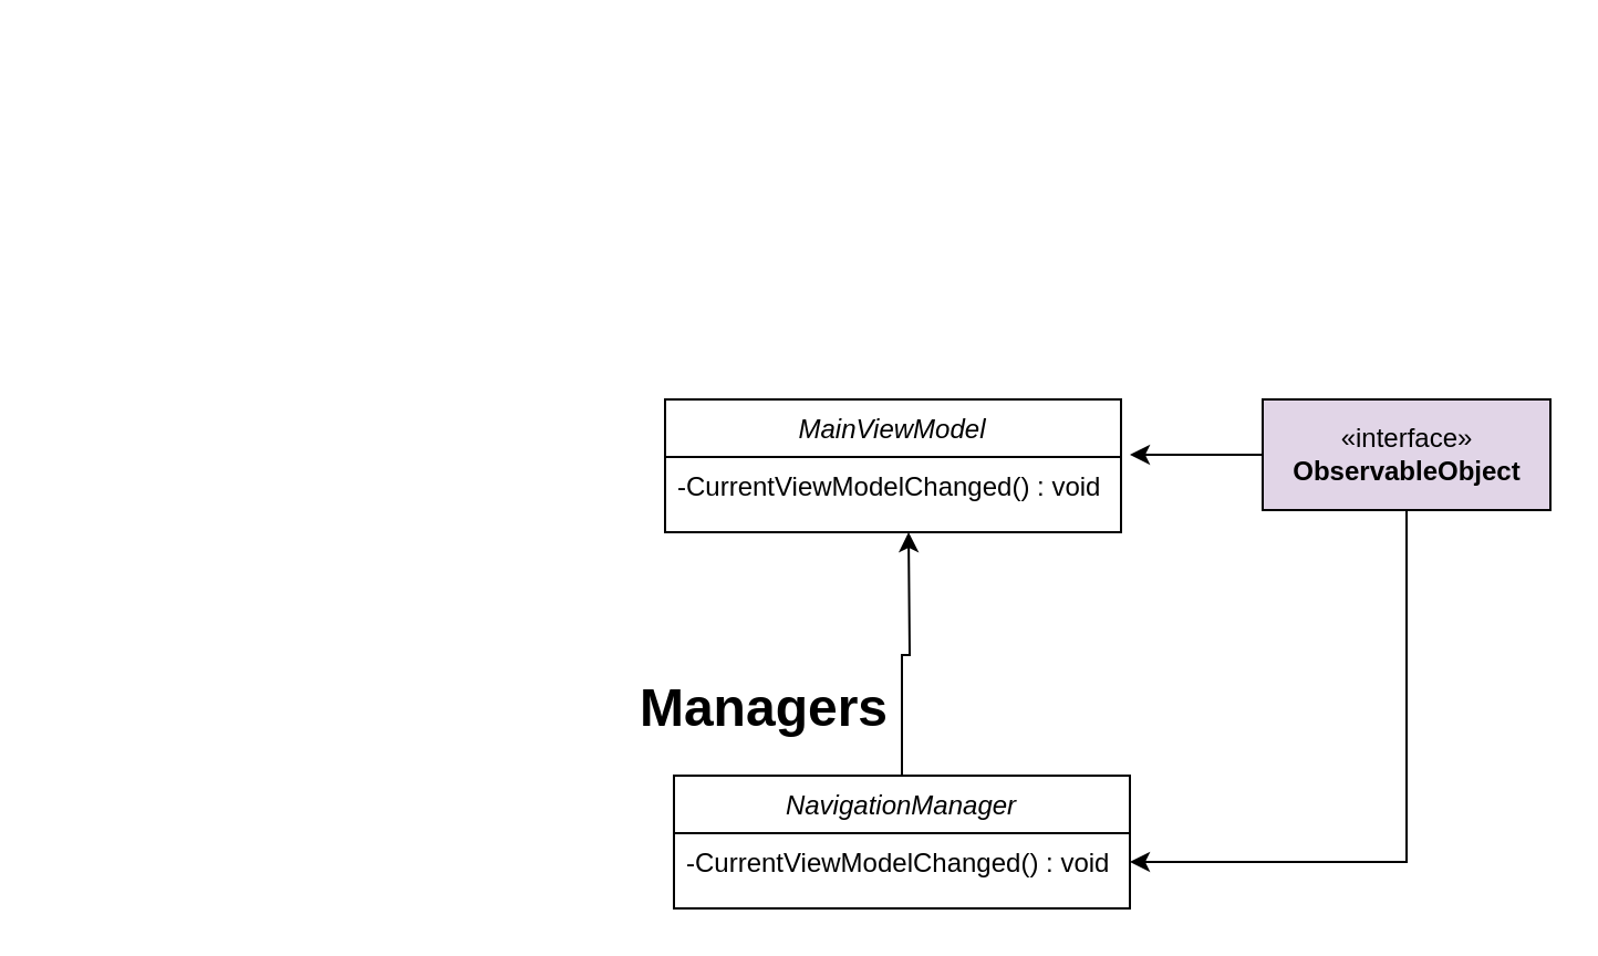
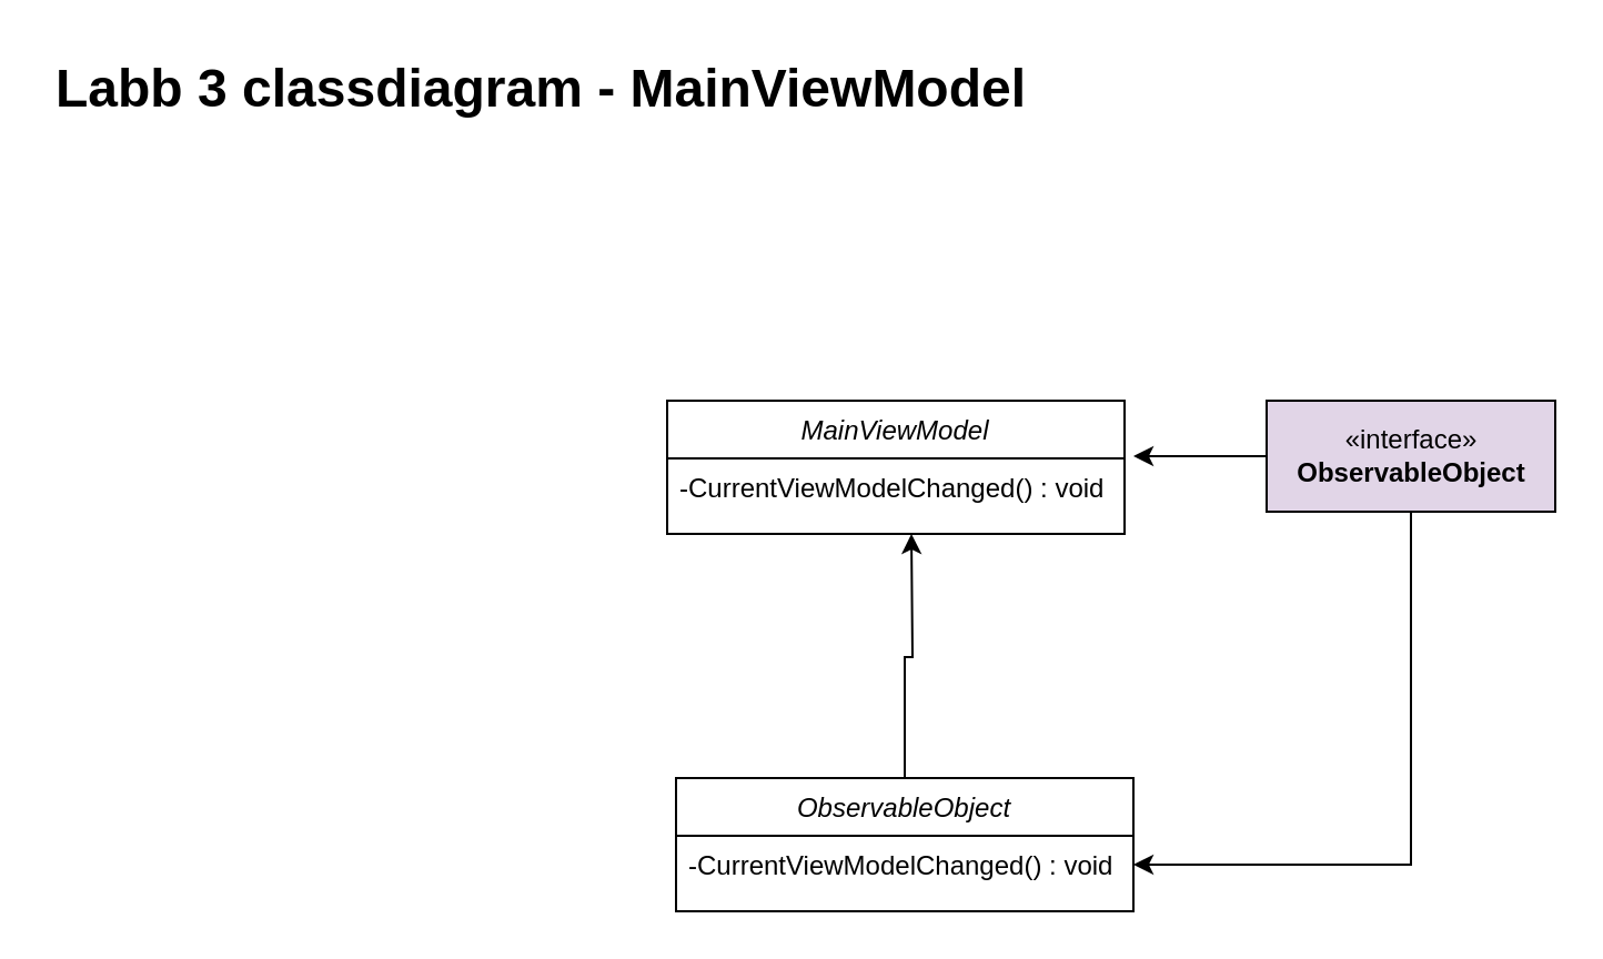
  <mxCell id="0" />
  <mxCell id="1" parent="0" />
+ <mxCell id="2" value="&lt;h1&gt;Labb 3 classdiagram - MainViewModel&lt;/h1&gt;" style="text;html=1;strokeColor=none;fillColor=none;spacing=5;spacingTop=-20;whiteSpace=wrap;overflow=hidden;rounded=0;" vertex="1" parent="1"><mxGeometry x="20" y="20" width="650" height="50" as="geometry" /></mxCell>
  <mxCell id="3" value="MainViewModel" style="swimlane;fontStyle=2;align=center;verticalAlign=top;childLayout=stackLayout;horizontal=1;startSize=26;horizontalStack=0;resizeParent=1;resizeLast=0;collapsible=1;marginBottom=0;rounded=0;shadow=0;strokeWidth=1;" vertex="1" parent="1"><mxGeometry x="300" y="180" width="206" height="60" as="geometry"><mxRectangle x="230" y="140" width="160" height="26" as="alternateBounds" /></mxGeometry></mxCell>
  <mxCell id="4" value="-CurrentViewModelChanged() : void" style="text;align=left;verticalAlign=top;spacingLeft=4;spacingRight=4;overflow=hidden;rotatable=0;points=[[0,0.5],[1,0.5]];portConstraint=eastwest;" vertex="1" parent="3"><mxGeometry y="26" width="206" height="26" as="geometry" /></mxCell>
- <mxCell id="5" value="&lt;h1&gt;Managers&lt;/h1&gt;" style="text;html=1;strokeColor=none;fillColor=none;spacing=5;spacingTop=-20;whiteSpace=wrap;overflow=hidden;rounded=0;align=center;" vertex="1" parent="1"><mxGeometry x="240" y="300" width="210" height="40" as="geometry" /></mxCell>
  <mxCell id="6" style="edgeStyle=orthogonalEdgeStyle;rounded=0;orthogonalLoop=1;jettySize=auto;html=1;" edge="1" parent="1" source="7"><mxGeometry relative="1" as="geometry"><mxPoint x="410" y="240" as="targetPoint" /></mxGeometry></mxCell>
- <mxCell id="7" value="NavigationManager" style="swimlane;fontStyle=2;align=center;verticalAlign=top;childLayout=stackLayout;horizontal=1;startSize=26;horizontalStack=0;resizeParent=1;resizeLast=0;collapsible=1;marginBottom=0;rounded=0;shadow=0;strokeWidth=1;" vertex="1" parent="1"><mxGeometry x="304" y="350" width="206" height="60" as="geometry"><mxRectangle x="230" y="140" width="160" height="26" as="alternateBounds" /></mxGeometry></mxCell>
+ <mxCell id="7" value="ObservableObject" style="swimlane;fontStyle=2;align=center;verticalAlign=top;childLayout=stackLayout;horizontal=1;startSize=26;horizontalStack=0;resizeParent=1;resizeLast=0;collapsible=1;marginBottom=0;rounded=0;shadow=0;strokeWidth=1;" vertex="1" parent="1"><mxGeometry x="304" y="350" width="206" height="60" as="geometry"><mxRectangle x="230" y="140" width="160" height="26" as="alternateBounds" /></mxGeometry></mxCell>
  <mxCell id="8" value="-CurrentViewModelChanged() : void" style="text;align=left;verticalAlign=top;spacingLeft=4;spacingRight=4;overflow=hidden;rotatable=0;points=[[0,0.5],[1,0.5]];portConstraint=eastwest;" vertex="1" parent="7"><mxGeometry y="26" width="206" height="26" as="geometry" /></mxCell>
  <mxCell id="9" style="edgeStyle=orthogonalEdgeStyle;rounded=0;orthogonalLoop=1;jettySize=auto;html=1;entryX=1;entryY=0.5;entryDx=0;entryDy=0;" edge="1" parent="1" source="11" target="8"><mxGeometry relative="1" as="geometry" /></mxCell>
  <mxCell id="10" style="edgeStyle=orthogonalEdgeStyle;rounded=0;orthogonalLoop=1;jettySize=auto;html=1;" edge="1" parent="1" source="11"><mxGeometry relative="1" as="geometry"><mxPoint x="510" y="205" as="targetPoint" /></mxGeometry></mxCell>
  <mxCell id="11" value="«interface»&lt;br&gt;&lt;b&gt;ObservableObject&lt;/b&gt;" style="html=1;fillColor=#e1d5e7;" vertex="1" parent="1"><mxGeometry x="570" y="180" width="130" height="50" as="geometry" /></mxCell>
